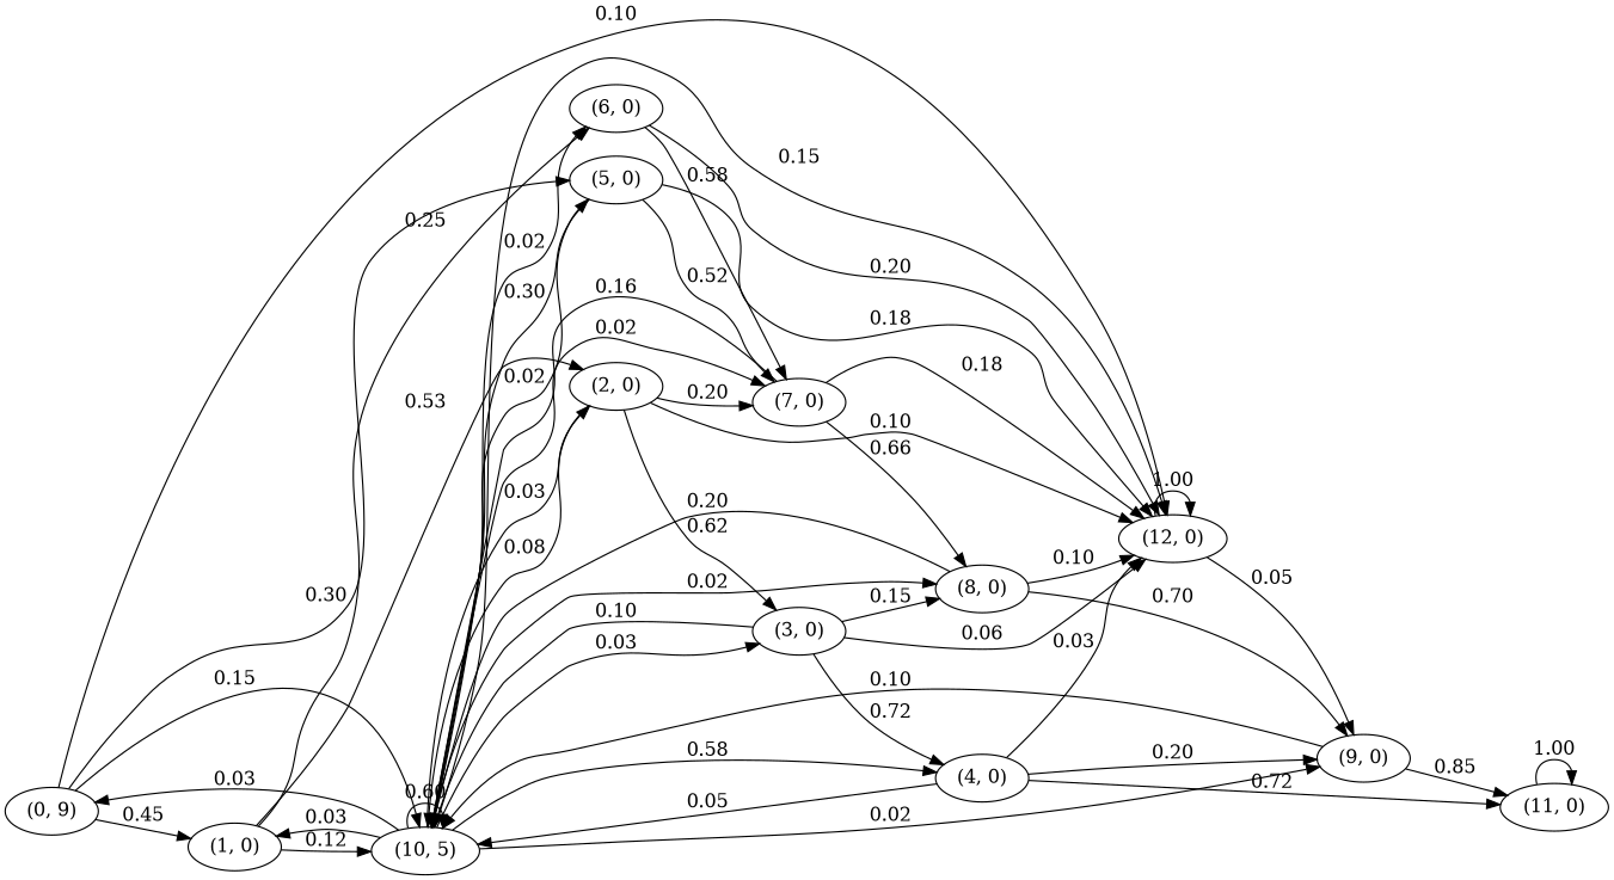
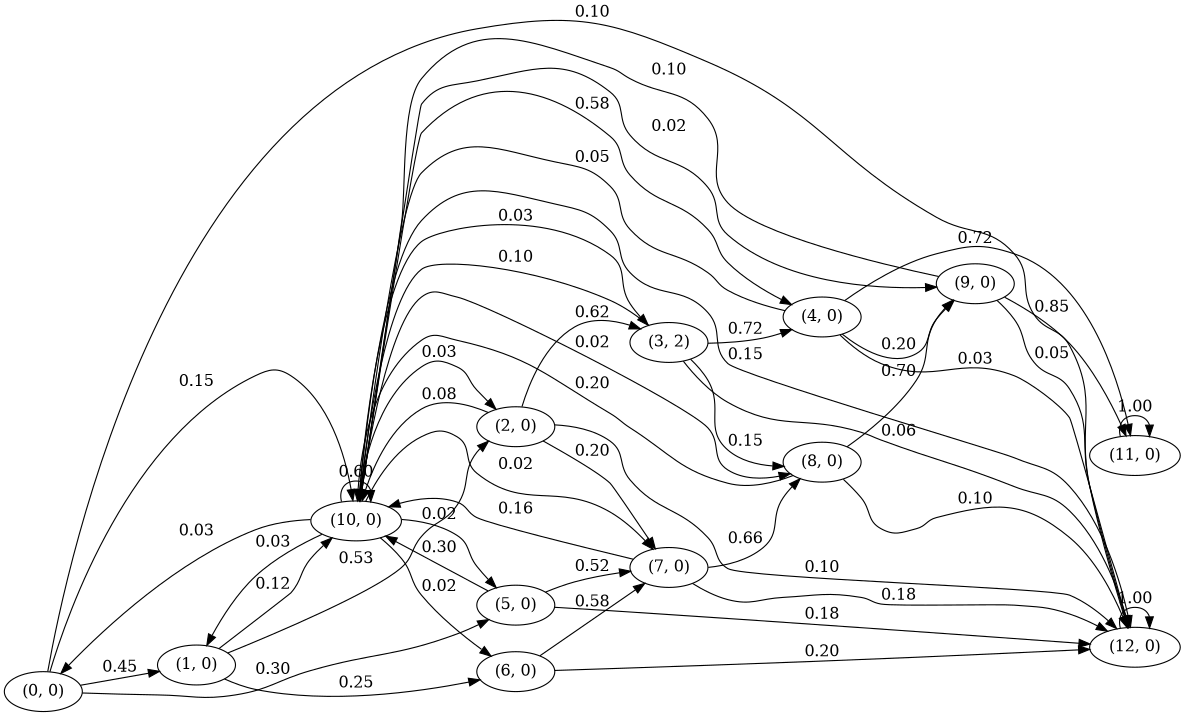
  digraph {
    rankdir=LR
    edge [weight=0.03]
-   "(0, 0)" [label="(0, 9)"]
+   "(0, 0)"
    "(1, 0)"
    "(5, 0)"
-   "(10, 0)" [label="(10, 5)"]
+   "(10, 0)"
    "(12, 0)"
    "(2, 0)"
    "(6, 0)"
    "(7, 0)"
-   "(3, 0)"
+   "(3, 0)" [label="(3, 2)"]
    "(4, 0)"
    "(8, 0)"
    "(9, 0)"
    "(11, 0)"
    "(0, 0)" -> "(1, 0)" [label=0.45 weight=0.44999999999999996]
    "(0, 0)" -> "(5, 0)" [label=0.30 weight=0.3]
    "(0, 0)" -> "(10, 0)" [label=0.15 weight=0.15]
    "(0, 0)" -> "(12, 0)" [label=0.10 weight=0.1]
    "(1, 0)" -> "(10, 0)" [label=0.12 weight=0.12]
    "(1, 0)" -> "(2, 0)" [label=0.53 weight=0.53]
    "(1, 0)" -> "(6, 0)" [label=0.25 weight=0.25]
    "(5, 0)" -> "(10, 0)" [label=0.30 weight=0.3]
    "(5, 0)" -> "(12, 0)" [label=0.18 weight=0.17500000000000002]
    "(5, 0)" -> "(7, 0)" [label=0.52 weight=0.5249999999999999]
    "(10, 0)" -> "(0, 0)" [label=0.03]
    "(10, 0)" -> "(1, 0)" [label=0.03]
    "(10, 0)" -> "(5, 0)" [label=0.02 weight=0.02]
    "(10, 0)" -> "(10, 0)" [label=0.60 weight=0.6]
    "(10, 0)" -> "(12, 0)" [label=0.15 weight=0.15]
    "(10, 0)" -> "(2, 0)" [label=0.03]
    "(10, 0)" -> "(6, 0)" [label=0.02 weight=0.02]
    "(10, 0)" -> "(7, 0)" [label=0.02 weight=0.02]
    "(10, 0)" -> "(3, 0)" [label=0.03]
    "(10, 0)" -> "(4, 0)" [label=0.58]
    "(10, 0)" -> "(8, 0)" [label=0.02 weight=0.02]
    "(10, 0)" -> "(9, 0)" [label=0.02 weight=0.02]
    "(12, 0)" -> "(12, 0)" [label=1.00 weight=1.0]
    "(2, 0)" -> "(10, 0)" [label=0.08 weight=0.08]
    "(2, 0)" -> "(12, 0)" [label=0.10 weight=0.1]
    "(2, 0)" -> "(7, 0)" [label=0.20 weight=0.2]
    "(2, 0)" -> "(3, 0)" [label=0.62 weight=0.6200000000000001]
    "(6, 0)" -> "(12, 0)" [label=0.20 weight=0.17500000000000002]
    "(6, 0)" -> "(7, 0)" [label=0.58 weight=0.585]
    "(7, 0)" -> "(10, 0)" [label=0.16 weight=0.16]
    "(7, 0)" -> "(12, 0)" [label=0.18 weight=0.17500000000000002]
    "(7, 0)" -> "(8, 0)" [label=0.66 weight=0.6649999999999999]
    "(3, 0)" -> "(10, 0)" [label=0.10 weight=0.1]
    "(3, 0)" -> "(12, 0)" [label=0.06 weight=0.06]
    "(3, 0)" -> "(4, 0)" [label=0.72 weight=0.6900000000000001]
    "(3, 0)" -> "(8, 0)" [label=0.15 weight=0.15]
    "(4, 0)" -> "(10, 0)" [label=0.05 weight=0.05]
    "(4, 0)" -> "(12, 0)" [label=0.03]
    "(4, 0)" -> "(9, 0)" [label=0.20 weight=0.2]
    "(4, 0)" -> "(11, 0)" [label=0.72 weight=0.72]
    "(8, 0)" -> "(10, 0)" [label=0.20 weight=0.2]
    "(8, 0)" -> "(12, 0)" [label=0.10 weight=0.105]
    "(8, 0)" -> "(9, 0)" [label=0.70 weight=0.6950000000000001]
    "(9, 0)" -> "(10, 0)" [label=0.10 weight=0.1]
-   "(12, 0)" -> "(9, 0)" [label=0.05 weight=0.0525]
+   "(9, 0)" -> "(12, 0)" [label=0.05 weight=0.0525]
    "(9, 0)" -> "(11, 0)" [label=0.85 weight=0.8475]
    "(11, 0)" -> "(11, 0)" [label=1.00 weight=1.0]
  }
